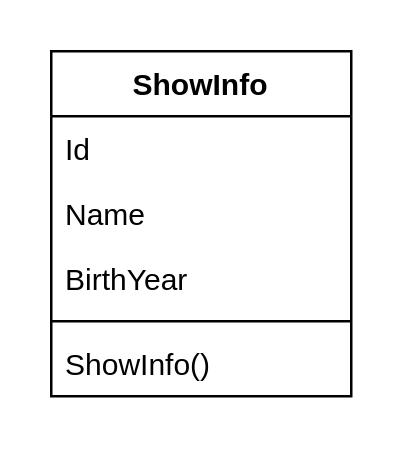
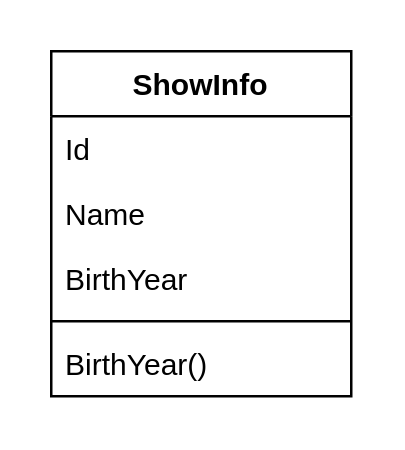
  <mxCell id="0" />
  <mxCell id="1" parent="0" />
  <mxCell id="2" value="ShowInfo" style="swimlane;fontStyle=1;align=center;verticalAlign=top;childLayout=stackLayout;horizontal=1;startSize=26;horizontalStack=0;resizeParent=1;resizeParentMax=0;resizeLast=0;collapsible=1;marginBottom=0;whiteSpace=wrap;html=1;" vertex="1" parent="1"><mxGeometry x="20" y="20" width="120" height="138" as="geometry" /></mxCell>
  <mxCell id="3" value="Id" style="text;strokeColor=none;fillColor=none;align=left;verticalAlign=top;spacingLeft=4;spacingRight=4;overflow=hidden;rotatable=0;points=[[0,0.5],[1,0.5]];portConstraint=eastwest;whiteSpace=wrap;html=1;" vertex="1" parent="2"><mxGeometry y="26" width="120" height="26" as="geometry" /></mxCell>
  <mxCell id="4" value="Name" style="text;strokeColor=none;fillColor=none;align=left;verticalAlign=top;spacingLeft=4;spacingRight=4;overflow=hidden;rotatable=0;points=[[0,0.5],[1,0.5]];portConstraint=eastwest;whiteSpace=wrap;html=1;" vertex="1" parent="2"><mxGeometry y="52" width="120" height="26" as="geometry" /></mxCell>
  <mxCell id="5" value="BirthYear" style="text;strokeColor=none;fillColor=none;align=left;verticalAlign=top;spacingLeft=4;spacingRight=4;overflow=hidden;rotatable=0;points=[[0,0.5],[1,0.5]];portConstraint=eastwest;whiteSpace=wrap;html=1;" vertex="1" parent="2"><mxGeometry y="78" width="120" height="26" as="geometry" /></mxCell>
  <mxCell id="6" value="" style="line;strokeWidth=1;fillColor=none;align=left;verticalAlign=middle;spacingTop=-1;spacingLeft=3;spacingRight=3;rotatable=0;labelPosition=right;points=[];portConstraint=eastwest;strokeColor=inherit;" vertex="1" parent="2"><mxGeometry y="104" width="120" height="8" as="geometry" /></mxCell>
- <mxCell id="7" value="ShowInfo()" style="text;strokeColor=none;fillColor=none;align=left;verticalAlign=top;spacingLeft=4;spacingRight=4;overflow=hidden;rotatable=0;points=[[0,0.5],[1,0.5]];portConstraint=eastwest;whiteSpace=wrap;html=1;" vertex="1" parent="2"><mxGeometry y="112" width="120" height="26" as="geometry" /></mxCell>
+ <mxCell id="7" value="BirthYear()" style="text;strokeColor=none;fillColor=none;align=left;verticalAlign=top;spacingLeft=4;spacingRight=4;overflow=hidden;rotatable=0;points=[[0,0.5],[1,0.5]];portConstraint=eastwest;whiteSpace=wrap;html=1;" vertex="1" parent="2"><mxGeometry y="112" width="120" height="26" as="geometry" /></mxCell>
